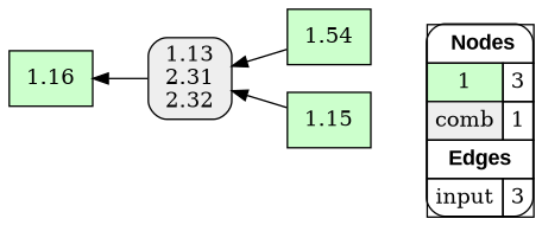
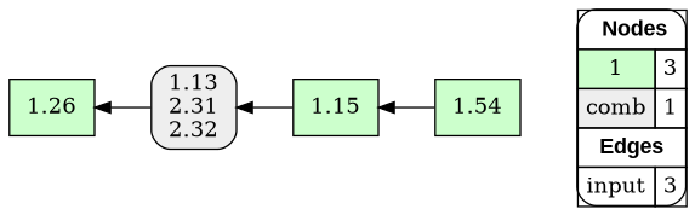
  digraph {
    rankdir=RL
    node [fillcolor="#CCFFCC" shape=box style=filled]
    edge [arrowhead=normal color="#000000" constraint=true penwidth=1 style=solid]
    n1 [fillcolor=white label=<   <TABLE BORDER="0" CELLBORDER="1" CELLSPACING="0" CELLPADDING="4">  <TR> <TD COLSPAN="2"><font face="Arial Black"> Nodes</font></TD> </TR>  <TR>   <TD bgcolor="#CCFFCC">1</TD>   <TD>3</TD>   </TR>  <TR>   <TD bgcolor="#EEEEEE">comb</TD>   <TD>1</TD>   </TR>  <TR> <TD COLSPAN="2"><font face = "Arial Black"> Edges </font></TD> </TR>  <TR>   <TD><font color ="#000000">input</font></TD>   <TD>3</TD>   </TR>  </TABLE>   > margin=0 style="filled,rounded"]
    "1.13\n2.31\n2.32" [fillcolor="#EEEEEE" style="filled,rounded"]
-   1.16
+   1.16 [label=1.26]
    n4 [label=1.54]
    1.15
    subgraph sub_1 {
      rank=source
      n1
    }
    "1.13\n2.31\n2.32" -> 1.16
-   n4 -> "1.13\n2.31\n2.32"
+   n4 -> 1.15
    1.15 -> "1.13\n2.31\n2.32"
  }
